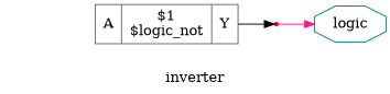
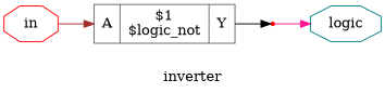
  digraph {
    label=inverter
    rankdir=LR
    remincross=true
    node [color=red shape=octagon]
    edge [fontcolor=black headport=w tailport=e]
    n1 [color=teal fontcolor=black label=logic]
+   n2 [fontcolor=black label=in]
    n3 [color=gray40 label="{{<p4> A}|$1\n$logic_not|{<p5> Y}}" shape=record]
    x0 [shape=point]
+   n2 -> n3 [color=brown headport="p4:w"]
    n3 -> x0 [color=black tailport="p5:e"]
    x0 -> n1 [color=deeppink]
  }
